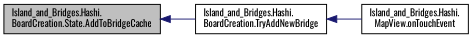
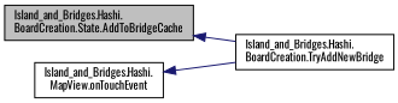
  digraph {
    rankdir=LR
    fontname=Oswald
    node [color=black fillcolor=white fontname=Oswald fontsize=10 shape=record style=filled]
    edge [color=midnightblue dir=back fontname=Oswald fontsize=10 labelfontname=Helvetica labelfontsize=10 style=solid]
    n1 [fillcolor=grey75 fontcolor=black height=0.2 label="Island_and_Bridges.Hashi.\lBoardCreation.State.AddToBridgeCache" width=0.4]
    n2 [height=0.2 label="Island_and_Bridges.Hashi.\lBoardCreation.TryAddNewBridge" width=0.4]
    n3 [height=0.2 label="Island_and_Bridges.Hashi.\lMapView.onTouchEvent" width=0.4]
    n1 -> n2
-   n2 -> n3
+   n3 -> n2
  }
